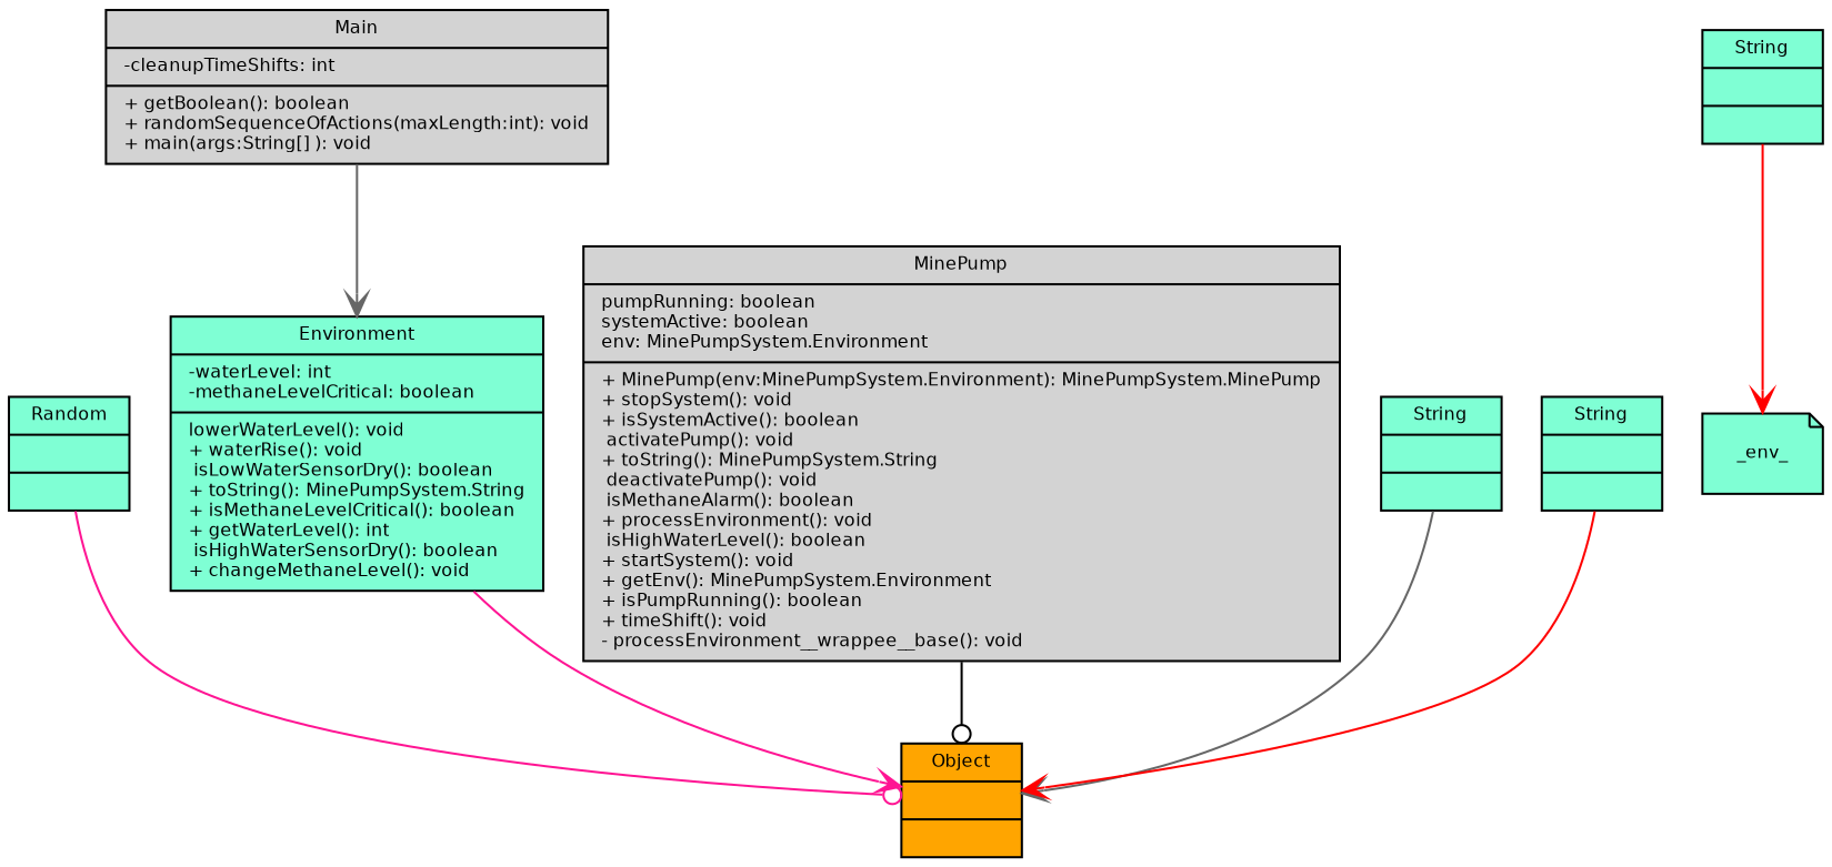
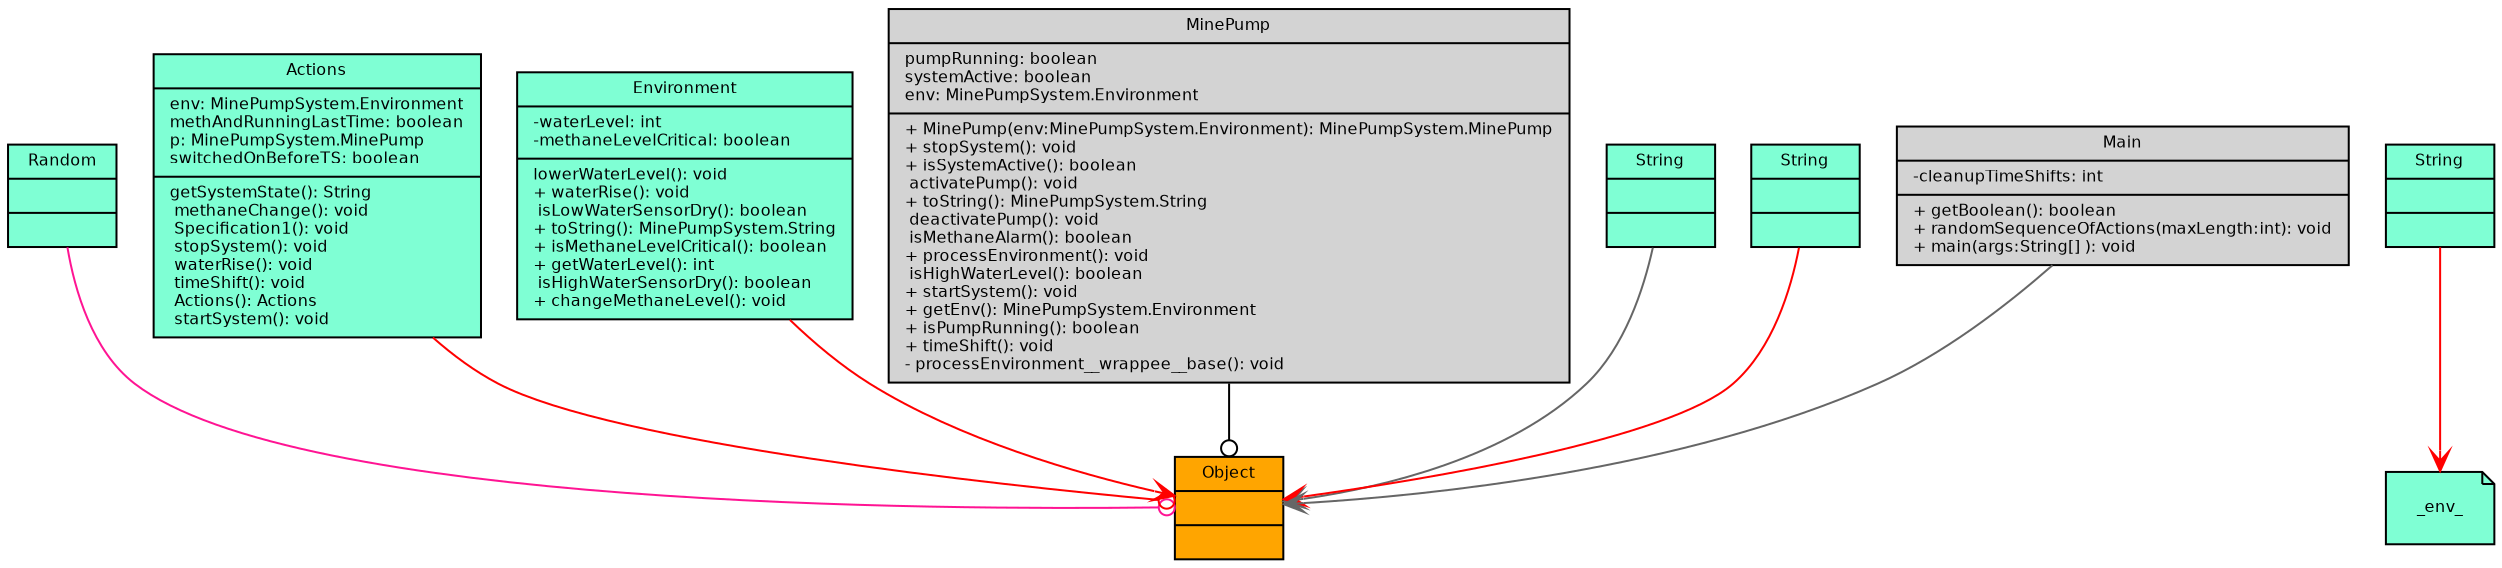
  digraph {
    fontname="Bitstream Vera Sans"
    fontsize=8
    node [fillcolor=aquamarine fontname="Bitstream Vera Sans" fontsize=8 shape=record style=filled]
    edge [arrowhead=vee arrowtail=none color=red fontname="Bitstream Vera Sans" fontsize=8 style=solid]
    n1 [label="{Random||}"]
    n2 [fillcolor=orange label="{Object||}"]
+   n3 [label="{Actions|env: MinePumpSystem.Environment\lmethAndRunningLastTime: boolean\lp: MinePumpSystem.MinePump\lswitchedOnBeforeTS: boolean\l| getSystemState(): String\l methaneChange(): void\l Specification1(): void\l stopSystem(): void\l waterRise(): void\l timeShift(): void\l Actions(): Actions\l startSystem(): void\l}"]
    n4 [label="{Environment|-waterLevel: int\l-methaneLevelCritical: boolean\l| lowerWaterLevel(): void\l+ waterRise(): void\l isLowWaterSensorDry(): boolean\l+ toString(): MinePumpSystem.String\l+ isMethaneLevelCritical(): boolean\l+ getWaterLevel(): int\l isHighWaterSensorDry(): boolean\l+ changeMethaneLevel(): void\l}"]
    n5 [fillcolor=lightgrey label="{MinePump|pumpRunning: boolean\lsystemActive: boolean\lenv: MinePumpSystem.Environment\l|+ MinePump(env:MinePumpSystem.Environment): MinePumpSystem.MinePump\l+ stopSystem(): void\l+ isSystemActive(): boolean\l activatePump(): void\l+ toString(): MinePumpSystem.String\l deactivatePump(): void\l isMethaneAlarm(): boolean\l+ processEnvironment(): void\l isHighWaterLevel(): boolean\l+ startSystem(): void\l+ getEnv(): MinePumpSystem.Environment\l+ isPumpRunning(): boolean\l+ timeShift(): void\l- processEnvironment__wrappee__base(): void\l}"]
    n6 [label="{String||}"]
    n7 [label=_env_ shape=note]
    n8 [label="{String||}"]
    n9 [label="{String||}"]
    n10 [fillcolor=lightgrey label="{Main|-cleanupTimeShifts: int\l|+ getBoolean(): boolean\l+ randomSequenceOfActions(maxLength:int): void\l+ main(args:String[] ): void\l}"]
    n1 -> n2 [arrowhead=odot color=deeppink]
-   n4 -> n2 [color=deeppink]
+   n3 -> n2 [arrowhead=odot]
+   n4 -> n2
    n5 -> n2 [arrowhead=odot color=black]
    n6 -> n7
    n8 -> n2 [color=gray40]
    n9 -> n2
-   n10 -> n4 [color=gray40]
+   n10 -> n2 [color=gray40]
  }
